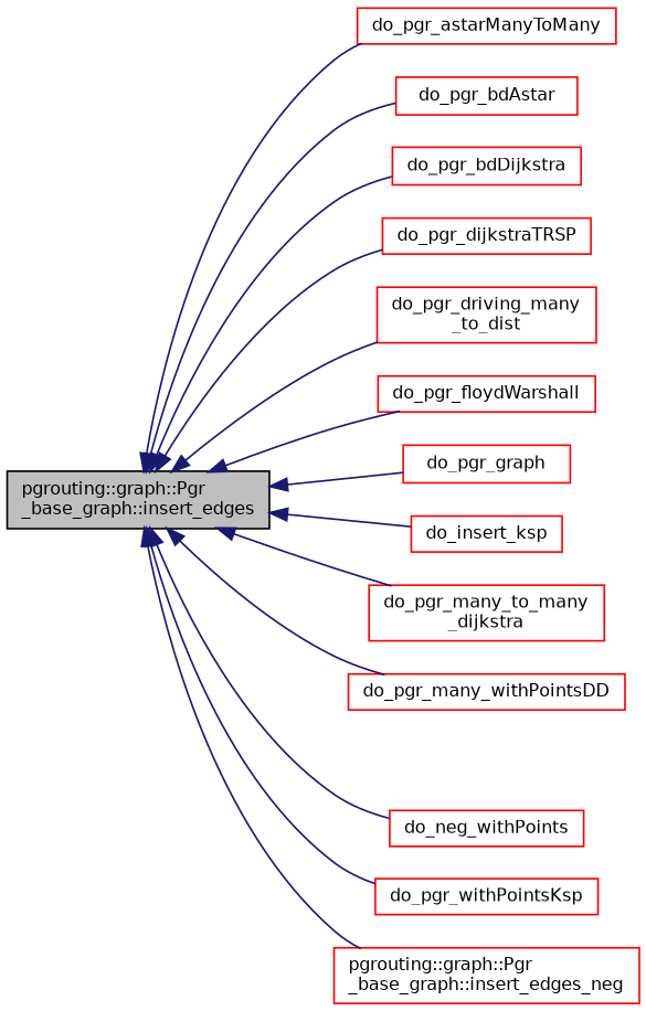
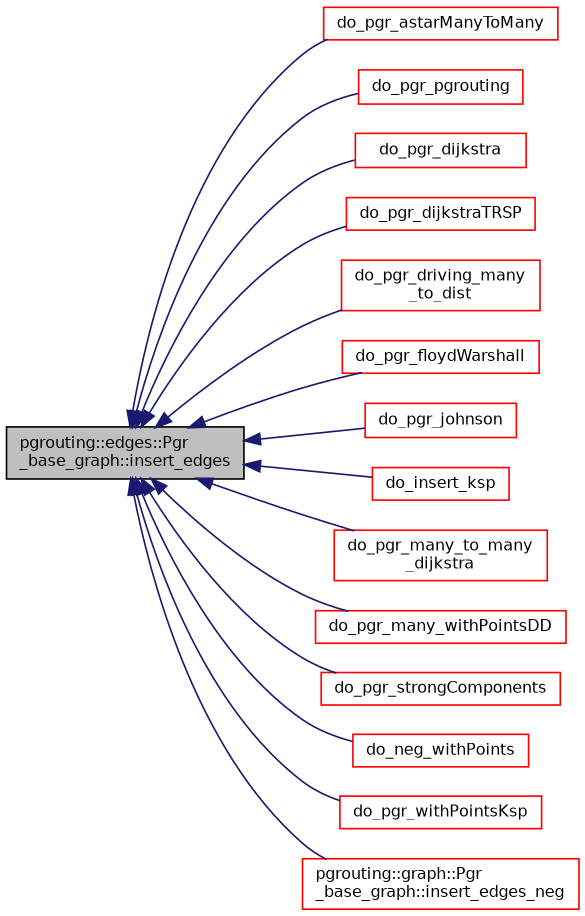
  digraph {
    rankdir=LR
    node [color=red fillcolor=white fontname=Helvetica fontsize=10 shape=record style=filled]
    edge [color=midnightblue dir=back fontname=Helvetica fontsize=10 labelfontname=Helvetica labelfontsize=10 style=solid]
-   n1 [color=black fillcolor=grey75 fontcolor=black height=0.2 label="pgrouting::graph::Pgr\l_base_graph::insert_edges" width=0.4]
+   n1 [color=black fillcolor=grey75 fontcolor=black height=0.2 label="pgrouting::edges::Pgr\l_base_graph::insert_edges" width=0.4]
    n2 [height=0.2 label=do_pgr_astarManyToMany width=0.4]
-   n3 [height=0.2 label=do_pgr_bdAstar width=0.4]
-   n4 [height=0.2 label=do_pgr_bdDijkstra width=0.4]
+   n3 [height=0.2 label=do_pgr_pgrouting width=0.4]
+   n4 [height=0.2 label=do_pgr_dijkstra width=0.4]
    n5 [height=0.2 label=do_pgr_dijkstraTRSP width=0.4]
    n6 [height=0.2 label="do_pgr_driving_many\l_to_dist" width=0.4]
    n7 [height=0.2 label=do_pgr_floydWarshall width=0.4]
-   n8 [height=0.2 label=do_pgr_graph width=0.4]
+   n8 [height=0.2 label=do_pgr_johnson width=0.4]
    n9 [height=0.2 label=do_insert_ksp width=0.4]
    n10 [height=0.2 label="do_pgr_many_to_many\l_dijkstra" width=0.4]
    n11 [height=0.2 label=do_pgr_many_withPointsDD width=0.4]
+   n12 [height=0.2 label=do_pgr_strongComponents width=0.4]
    n13 [height=0.2 label=do_neg_withPoints width=0.4]
    n14 [height=0.2 label=do_pgr_withPointsKsp width=0.4]
    n15 [height=0.2 label="pgrouting::graph::Pgr\l_base_graph::insert_edges_neg" width=0.4]
    n1 -> n2
    n1 -> n3
    n1 -> n4
    n1 -> n5
    n1 -> n6
    n1 -> n7
    n1 -> n8
    n1 -> n9
    n1 -> n10
    n1 -> n11
+   n1 -> n12
    n1 -> n13
    n1 -> n14
    n1 -> n15
  }
